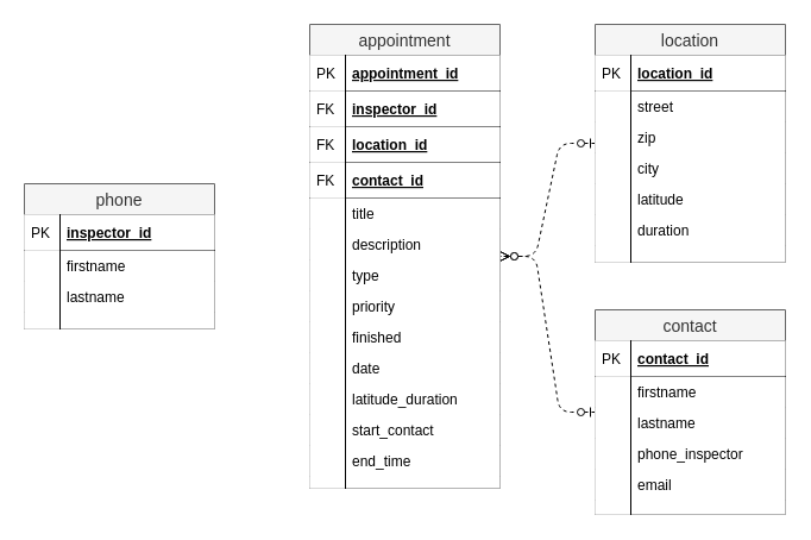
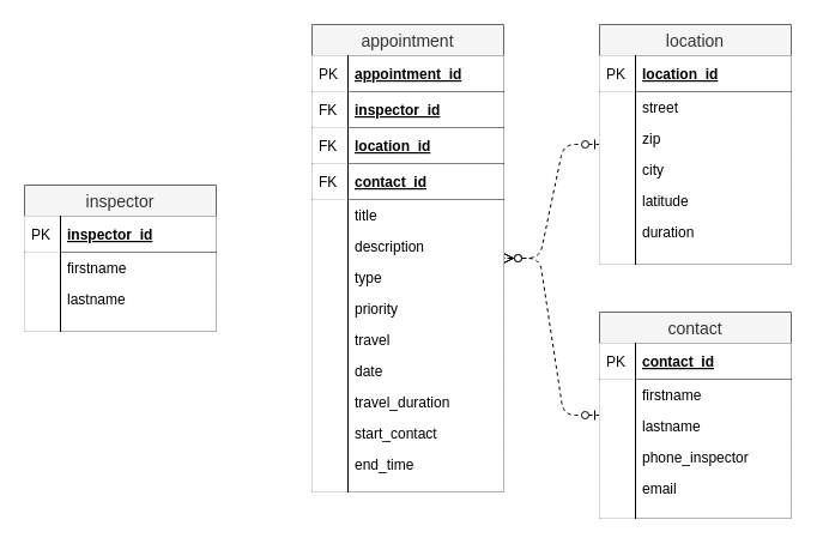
  <mxCell id="0" />
  <mxCell id="1" parent="0" />
  <mxCell id="2" value="" style="edgeStyle=entityRelationEdgeStyle;fontSize=12;html=1;endArrow=ERzeroToMany;startArrow=ERzeroToOne;dashed=1;" parent="1" source="33" target="4" edge="1"><mxGeometry width="100" height="100" relative="1" as="geometry"><mxPoint x="440" y="130" as="sourcePoint" /><mxPoint x="460" y="310" as="targetPoint" /></mxGeometry></mxCell>
  <mxCell id="3" value="" style="edgeStyle=entityRelationEdgeStyle;fontSize=12;html=1;endArrow=ERzeroToMany;startArrow=ERzeroToOne;dashed=1;" parent="1" source="48" target="4" edge="1"><mxGeometry width="100" height="100" relative="1" as="geometry"><mxPoint x="550" y="196" as="sourcePoint" /><mxPoint x="390" y="203" as="targetPoint" /></mxGeometry></mxCell>
  <mxCell id="4" value="appointment" style="swimlane;fontStyle=0;childLayout=stackLayout;horizontal=1;startSize=26;horizontalStack=0;resizeParent=1;resizeParentMax=0;resizeLast=0;collapsible=1;marginBottom=0;align=center;fontSize=14;fillColor=#f5f5f5;strokeColor=#666666;fontColor=#333333;" parent="1" vertex="1"><mxGeometry x="260" y="20" width="160" height="390" as="geometry" /></mxCell>
  <mxCell id="5" value="appointment_id" style="shape=partialRectangle;top=0;left=0;right=0;bottom=1;align=left;verticalAlign=middle;spacingLeft=34;spacingRight=4;overflow=hidden;rotatable=0;points=[[0,0.5],[1,0.5]];portConstraint=eastwest;dropTarget=0;fontStyle=5;fontSize=12;" parent="4" vertex="1"><mxGeometry y="26" width="160" height="30" as="geometry" /></mxCell>
  <mxCell id="6" value="PK" style="shape=partialRectangle;top=0;left=0;bottom=0;align=left;verticalAlign=middle;spacingLeft=4;spacingRight=4;overflow=hidden;rotatable=0;points=[];portConstraint=eastwest;part=1;fontSize=12;" parent="5" vertex="1" connectable="0"><mxGeometry width="30" height="30" as="geometry" /></mxCell>
  <mxCell id="7" value="inspector_id" style="shape=partialRectangle;top=0;left=0;right=0;bottom=1;align=left;verticalAlign=middle;spacingLeft=34;spacingRight=4;overflow=hidden;rotatable=0;points=[[0,0.5],[1,0.5]];portConstraint=eastwest;dropTarget=0;fontStyle=5;fontSize=12;" parent="4" vertex="1"><mxGeometry y="56" width="160" height="30" as="geometry" /></mxCell>
  <mxCell id="8" value="FK" style="shape=partialRectangle;top=0;left=0;bottom=0;align=left;verticalAlign=middle;spacingLeft=4;spacingRight=4;overflow=hidden;rotatable=0;points=[];portConstraint=eastwest;part=1;fontSize=12;" parent="7" vertex="1" connectable="0"><mxGeometry width="30" height="30" as="geometry" /></mxCell>
  <mxCell id="9" value="location_id" style="shape=partialRectangle;top=0;left=0;right=0;bottom=1;align=left;verticalAlign=middle;spacingLeft=34;spacingRight=4;overflow=hidden;rotatable=0;points=[[0,0.5],[1,0.5]];portConstraint=eastwest;dropTarget=0;fontStyle=5;fontSize=12;" parent="4" vertex="1"><mxGeometry y="86" width="160" height="30" as="geometry" /></mxCell>
  <mxCell id="10" value="FK" style="shape=partialRectangle;top=0;left=0;bottom=0;align=left;verticalAlign=middle;spacingLeft=4;spacingRight=4;overflow=hidden;rotatable=0;points=[];portConstraint=eastwest;part=1;fontSize=12;" parent="9" vertex="1" connectable="0"><mxGeometry width="30" height="30" as="geometry" /></mxCell>
  <mxCell id="11" value="contact_id" style="shape=partialRectangle;top=0;left=0;right=0;bottom=1;align=left;verticalAlign=middle;spacingLeft=34;spacingRight=4;overflow=hidden;rotatable=0;points=[[0,0.5],[1,0.5]];portConstraint=eastwest;dropTarget=0;fontStyle=5;fontSize=12;" parent="4" vertex="1"><mxGeometry y="116" width="160" height="30" as="geometry" /></mxCell>
  <mxCell id="12" value="FK" style="shape=partialRectangle;top=0;left=0;bottom=0;align=left;verticalAlign=middle;spacingLeft=4;spacingRight=4;overflow=hidden;rotatable=0;points=[];portConstraint=eastwest;part=1;fontSize=12;" parent="11" vertex="1" connectable="0"><mxGeometry width="30" height="30" as="geometry" /></mxCell>
  <mxCell id="13" value="title" style="shape=partialRectangle;top=0;left=0;right=0;bottom=0;align=left;verticalAlign=top;spacingLeft=34;spacingRight=4;overflow=hidden;rotatable=0;points=[[0,0.5],[1,0.5]];portConstraint=eastwest;dropTarget=0;fontSize=12;" parent="4" vertex="1"><mxGeometry y="146" width="160" height="26" as="geometry" /></mxCell>
  <mxCell id="14" value="" style="shape=partialRectangle;top=0;left=0;bottom=0;align=left;verticalAlign=top;spacingLeft=4;spacingRight=4;overflow=hidden;rotatable=0;points=[];portConstraint=eastwest;part=1;fontSize=12;" parent="13" vertex="1" connectable="0"><mxGeometry width="30" height="26" as="geometry" /></mxCell>
  <mxCell id="15" value="description" style="shape=partialRectangle;top=0;left=0;right=0;bottom=0;align=left;verticalAlign=top;spacingLeft=34;spacingRight=4;overflow=hidden;rotatable=0;points=[[0,0.5],[1,0.5]];portConstraint=eastwest;dropTarget=0;fontSize=12;" parent="4" vertex="1"><mxGeometry y="172" width="160" height="26" as="geometry" /></mxCell>
  <mxCell id="16" value="" style="shape=partialRectangle;top=0;left=0;bottom=0;align=left;verticalAlign=top;spacingLeft=4;spacingRight=4;overflow=hidden;rotatable=0;points=[];portConstraint=eastwest;part=1;fontSize=12;" parent="15" vertex="1" connectable="0"><mxGeometry width="30" height="26" as="geometry" /></mxCell>
  <mxCell id="17" value="type" style="shape=partialRectangle;top=0;left=0;right=0;bottom=0;align=left;verticalAlign=top;spacingLeft=34;spacingRight=4;overflow=hidden;rotatable=0;points=[[0,0.5],[1,0.5]];portConstraint=eastwest;dropTarget=0;fontSize=12;" parent="4" vertex="1"><mxGeometry y="198" width="160" height="26" as="geometry" /></mxCell>
  <mxCell id="18" value="" style="shape=partialRectangle;top=0;left=0;bottom=0;align=left;verticalAlign=top;spacingLeft=4;spacingRight=4;overflow=hidden;rotatable=0;points=[];portConstraint=eastwest;part=1;fontSize=12;" parent="17" vertex="1" connectable="0"><mxGeometry width="30" height="26" as="geometry" /></mxCell>
  <mxCell id="19" value="priority" style="shape=partialRectangle;top=0;left=0;right=0;bottom=0;align=left;verticalAlign=top;spacingLeft=34;spacingRight=4;overflow=hidden;rotatable=0;points=[[0,0.5],[1,0.5]];portConstraint=eastwest;dropTarget=0;fontSize=12;" vertex="1" parent="4"><mxGeometry y="224" width="160" height="26" as="geometry" /></mxCell>
  <mxCell id="20" value="" style="shape=partialRectangle;top=0;left=0;bottom=0;align=left;verticalAlign=top;spacingLeft=4;spacingRight=4;overflow=hidden;rotatable=0;points=[];portConstraint=eastwest;part=1;fontSize=12;" vertex="1" connectable="0" parent="19"><mxGeometry width="30" height="26" as="geometry" /></mxCell>
- <mxCell id="21" value="finished" style="shape=partialRectangle;top=0;left=0;right=0;bottom=0;align=left;verticalAlign=top;spacingLeft=34;spacingRight=4;overflow=hidden;rotatable=0;points=[[0,0.5],[1,0.5]];portConstraint=eastwest;dropTarget=0;fontSize=12;" parent="4" vertex="1"><mxGeometry y="250" width="160" height="26" as="geometry" /></mxCell>
+ <mxCell id="21" value="travel" style="shape=partialRectangle;top=0;left=0;right=0;bottom=0;align=left;verticalAlign=top;spacingLeft=34;spacingRight=4;overflow=hidden;rotatable=0;points=[[0,0.5],[1,0.5]];portConstraint=eastwest;dropTarget=0;fontSize=12;" parent="4" vertex="1"><mxGeometry y="250" width="160" height="26" as="geometry" /></mxCell>
  <mxCell id="22" value="" style="shape=partialRectangle;top=0;left=0;bottom=0;align=left;verticalAlign=top;spacingLeft=4;spacingRight=4;overflow=hidden;rotatable=0;points=[];portConstraint=eastwest;part=1;fontSize=12;" parent="21" vertex="1" connectable="0"><mxGeometry width="30" height="26" as="geometry" /></mxCell>
  <mxCell id="23" value="date" style="shape=partialRectangle;top=0;left=0;right=0;bottom=0;align=left;verticalAlign=top;spacingLeft=34;spacingRight=4;overflow=hidden;rotatable=0;points=[[0,0.5],[1,0.5]];portConstraint=eastwest;dropTarget=0;fontSize=12;" parent="4" vertex="1"><mxGeometry y="276" width="160" height="26" as="geometry" /></mxCell>
  <mxCell id="24" value="" style="shape=partialRectangle;top=0;left=0;bottom=0;align=left;verticalAlign=top;spacingLeft=4;spacingRight=4;overflow=hidden;rotatable=0;points=[];portConstraint=eastwest;part=1;fontSize=12;" parent="23" vertex="1" connectable="0"><mxGeometry width="30" height="26" as="geometry" /></mxCell>
- <mxCell id="25" value="latitude_duration" style="shape=partialRectangle;top=0;left=0;right=0;bottom=0;align=left;verticalAlign=top;spacingLeft=34;spacingRight=4;overflow=hidden;rotatable=0;points=[[0,0.5],[1,0.5]];portConstraint=eastwest;dropTarget=0;fontSize=12;" parent="4" vertex="1"><mxGeometry y="302" width="160" height="26" as="geometry" /></mxCell>
+ <mxCell id="25" value="travel_duration" style="shape=partialRectangle;top=0;left=0;right=0;bottom=0;align=left;verticalAlign=top;spacingLeft=34;spacingRight=4;overflow=hidden;rotatable=0;points=[[0,0.5],[1,0.5]];portConstraint=eastwest;dropTarget=0;fontSize=12;" parent="4" vertex="1"><mxGeometry y="302" width="160" height="26" as="geometry" /></mxCell>
  <mxCell id="26" value="" style="shape=partialRectangle;top=0;left=0;bottom=0;align=left;verticalAlign=top;spacingLeft=4;spacingRight=4;overflow=hidden;rotatable=0;points=[];portConstraint=eastwest;part=1;fontSize=12;" parent="25" vertex="1" connectable="0"><mxGeometry width="30" height="26" as="geometry" /></mxCell>
  <mxCell id="27" value="start_contact" style="shape=partialRectangle;top=0;left=0;right=0;bottom=0;align=left;verticalAlign=top;spacingLeft=34;spacingRight=4;overflow=hidden;rotatable=0;points=[[0,0.5],[1,0.5]];portConstraint=eastwest;dropTarget=0;fontSize=12;" parent="4" vertex="1"><mxGeometry y="328" width="160" height="26" as="geometry" /></mxCell>
  <mxCell id="28" value="" style="shape=partialRectangle;top=0;left=0;bottom=0;align=left;verticalAlign=top;spacingLeft=4;spacingRight=4;overflow=hidden;rotatable=0;points=[];portConstraint=eastwest;part=1;fontSize=12;" parent="27" vertex="1" connectable="0"><mxGeometry width="30" height="26" as="geometry" /></mxCell>
  <mxCell id="29" value="end_time" style="shape=partialRectangle;top=0;left=0;right=0;bottom=0;align=left;verticalAlign=top;spacingLeft=34;spacingRight=4;overflow=hidden;rotatable=0;points=[[0,0.5],[1,0.5]];portConstraint=eastwest;dropTarget=0;fontSize=12;" parent="4" vertex="1"><mxGeometry y="354" width="160" height="26" as="geometry" /></mxCell>
  <mxCell id="30" value="" style="shape=partialRectangle;top=0;left=0;bottom=0;align=left;verticalAlign=top;spacingLeft=4;spacingRight=4;overflow=hidden;rotatable=0;points=[];portConstraint=eastwest;part=1;fontSize=12;" parent="29" vertex="1" connectable="0"><mxGeometry width="30" height="26" as="geometry" /></mxCell>
  <mxCell id="31" value="" style="shape=partialRectangle;top=0;left=0;right=0;bottom=0;align=left;verticalAlign=top;spacingLeft=34;spacingRight=4;overflow=hidden;rotatable=0;points=[[0,0.5],[1,0.5]];portConstraint=eastwest;dropTarget=0;fontSize=12;" parent="4" vertex="1"><mxGeometry y="380" width="160" height="10" as="geometry" /></mxCell>
  <mxCell id="32" value="" style="shape=partialRectangle;top=0;left=0;bottom=0;align=left;verticalAlign=top;spacingLeft=4;spacingRight=4;overflow=hidden;rotatable=0;points=[];portConstraint=eastwest;part=1;fontSize=12;" parent="31" vertex="1" connectable="0"><mxGeometry width="30" height="10" as="geometry" /></mxCell>
  <mxCell id="33" value="location" style="swimlane;fontStyle=0;childLayout=stackLayout;horizontal=1;startSize=26;horizontalStack=0;resizeParent=1;resizeParentMax=0;resizeLast=0;collapsible=1;marginBottom=0;align=center;fontSize=14;fillColor=#f5f5f5;strokeColor=#666666;fontColor=#333333;" parent="1" vertex="1"><mxGeometry x="500" y="20" width="160" height="200" as="geometry" /></mxCell>
  <mxCell id="34" value="location_id" style="shape=partialRectangle;top=0;left=0;right=0;bottom=1;align=left;verticalAlign=middle;spacingLeft=34;spacingRight=4;overflow=hidden;rotatable=0;points=[[0,0.5],[1,0.5]];portConstraint=eastwest;dropTarget=0;fontStyle=5;fontSize=12;" parent="33" vertex="1"><mxGeometry y="26" width="160" height="30" as="geometry" /></mxCell>
  <mxCell id="35" value="PK" style="shape=partialRectangle;top=0;left=0;bottom=0;align=left;verticalAlign=middle;spacingLeft=4;spacingRight=4;overflow=hidden;rotatable=0;points=[];portConstraint=eastwest;part=1;fontSize=12;" parent="34" vertex="1" connectable="0"><mxGeometry width="30" height="30" as="geometry" /></mxCell>
  <mxCell id="36" value="street" style="shape=partialRectangle;top=0;left=0;right=0;bottom=0;align=left;verticalAlign=top;spacingLeft=34;spacingRight=4;overflow=hidden;rotatable=0;points=[[0,0.5],[1,0.5]];portConstraint=eastwest;dropTarget=0;fontSize=12;" parent="33" vertex="1"><mxGeometry y="56" width="160" height="26" as="geometry" /></mxCell>
  <mxCell id="37" value="" style="shape=partialRectangle;top=0;left=0;bottom=0;align=left;verticalAlign=top;spacingLeft=4;spacingRight=4;overflow=hidden;rotatable=0;points=[];portConstraint=eastwest;part=1;fontSize=12;" parent="36" vertex="1" connectable="0"><mxGeometry width="30" height="26" as="geometry" /></mxCell>
  <mxCell id="38" value="zip" style="shape=partialRectangle;top=0;left=0;right=0;bottom=0;align=left;verticalAlign=top;spacingLeft=34;spacingRight=4;overflow=hidden;rotatable=0;points=[[0,0.5],[1,0.5]];portConstraint=eastwest;dropTarget=0;fontSize=12;" parent="33" vertex="1"><mxGeometry y="82" width="160" height="26" as="geometry" /></mxCell>
  <mxCell id="39" value="" style="shape=partialRectangle;top=0;left=0;bottom=0;align=left;verticalAlign=top;spacingLeft=4;spacingRight=4;overflow=hidden;rotatable=0;points=[];portConstraint=eastwest;part=1;fontSize=12;" parent="38" vertex="1" connectable="0"><mxGeometry width="30" height="26" as="geometry" /></mxCell>
  <mxCell id="40" value="city" style="shape=partialRectangle;top=0;left=0;right=0;bottom=0;align=left;verticalAlign=top;spacingLeft=34;spacingRight=4;overflow=hidden;rotatable=0;points=[[0,0.5],[1,0.5]];portConstraint=eastwest;dropTarget=0;fontSize=12;" parent="33" vertex="1"><mxGeometry y="108" width="160" height="26" as="geometry" /></mxCell>
  <mxCell id="41" value="" style="shape=partialRectangle;top=0;left=0;bottom=0;align=left;verticalAlign=top;spacingLeft=4;spacingRight=4;overflow=hidden;rotatable=0;points=[];portConstraint=eastwest;part=1;fontSize=12;" parent="40" vertex="1" connectable="0"><mxGeometry width="30" height="26" as="geometry" /></mxCell>
  <mxCell id="42" value="latitude" style="shape=partialRectangle;top=0;left=0;right=0;bottom=0;align=left;verticalAlign=top;spacingLeft=34;spacingRight=4;overflow=hidden;rotatable=0;points=[[0,0.5],[1,0.5]];portConstraint=eastwest;dropTarget=0;fontSize=12;" parent="33" vertex="1"><mxGeometry y="134" width="160" height="26" as="geometry" /></mxCell>
  <mxCell id="43" value="" style="shape=partialRectangle;top=0;left=0;bottom=0;align=left;verticalAlign=top;spacingLeft=4;spacingRight=4;overflow=hidden;rotatable=0;points=[];portConstraint=eastwest;part=1;fontSize=12;" parent="42" vertex="1" connectable="0"><mxGeometry width="30" height="26" as="geometry" /></mxCell>
  <mxCell id="44" value="duration" style="shape=partialRectangle;top=0;left=0;right=0;bottom=0;align=left;verticalAlign=top;spacingLeft=34;spacingRight=4;overflow=hidden;rotatable=0;points=[[0,0.5],[1,0.5]];portConstraint=eastwest;dropTarget=0;fontSize=12;" parent="33" vertex="1"><mxGeometry y="160" width="160" height="26" as="geometry" /></mxCell>
  <mxCell id="45" value="" style="shape=partialRectangle;top=0;left=0;bottom=0;align=left;verticalAlign=top;spacingLeft=4;spacingRight=4;overflow=hidden;rotatable=0;points=[];portConstraint=eastwest;part=1;fontSize=12;" parent="44" vertex="1" connectable="0"><mxGeometry width="30" height="26" as="geometry" /></mxCell>
  <mxCell id="46" value="" style="shape=partialRectangle;top=0;left=0;right=0;bottom=0;align=left;verticalAlign=top;spacingLeft=34;spacingRight=4;overflow=hidden;rotatable=0;points=[[0,0.5],[1,0.5]];portConstraint=eastwest;dropTarget=0;fontSize=12;" parent="33" vertex="1"><mxGeometry y="186" width="160" height="14" as="geometry" /></mxCell>
  <mxCell id="47" value="" style="shape=partialRectangle;top=0;left=0;bottom=0;align=left;verticalAlign=top;spacingLeft=4;spacingRight=4;overflow=hidden;rotatable=0;points=[];portConstraint=eastwest;part=1;fontSize=12;" parent="46" vertex="1" connectable="0"><mxGeometry width="30" height="14" as="geometry" /></mxCell>
  <mxCell id="48" value="contact" style="swimlane;fontStyle=0;childLayout=stackLayout;horizontal=1;startSize=26;horizontalStack=0;resizeParent=1;resizeParentMax=0;resizeLast=0;collapsible=1;marginBottom=0;align=center;fontSize=14;fillColor=#f5f5f5;strokeColor=#666666;fontColor=#333333;" parent="1" vertex="1"><mxGeometry x="500" y="260" width="160" height="172" as="geometry" /></mxCell>
  <mxCell id="49" value="contact_id" style="shape=partialRectangle;top=0;left=0;right=0;bottom=1;align=left;verticalAlign=middle;spacingLeft=34;spacingRight=4;overflow=hidden;rotatable=0;points=[[0,0.5],[1,0.5]];portConstraint=eastwest;dropTarget=0;fontStyle=5;fontSize=12;" parent="48" vertex="1"><mxGeometry y="26" width="160" height="30" as="geometry" /></mxCell>
  <mxCell id="50" value="PK" style="shape=partialRectangle;top=0;left=0;bottom=0;align=left;verticalAlign=middle;spacingLeft=4;spacingRight=4;overflow=hidden;rotatable=0;points=[];portConstraint=eastwest;part=1;fontSize=12;" parent="49" vertex="1" connectable="0"><mxGeometry width="30" height="30" as="geometry" /></mxCell>
  <mxCell id="51" value="firstname" style="shape=partialRectangle;top=0;left=0;right=0;bottom=0;align=left;verticalAlign=top;spacingLeft=34;spacingRight=4;overflow=hidden;rotatable=0;points=[[0,0.5],[1,0.5]];portConstraint=eastwest;dropTarget=0;fontSize=12;" parent="48" vertex="1"><mxGeometry y="56" width="160" height="26" as="geometry" /></mxCell>
  <mxCell id="52" value="" style="shape=partialRectangle;top=0;left=0;bottom=0;align=left;verticalAlign=top;spacingLeft=4;spacingRight=4;overflow=hidden;rotatable=0;points=[];portConstraint=eastwest;part=1;fontSize=12;" parent="51" vertex="1" connectable="0"><mxGeometry width="30" height="26" as="geometry" /></mxCell>
  <mxCell id="53" value="lastname" style="shape=partialRectangle;top=0;left=0;right=0;bottom=0;align=left;verticalAlign=top;spacingLeft=34;spacingRight=4;overflow=hidden;rotatable=0;points=[[0,0.5],[1,0.5]];portConstraint=eastwest;dropTarget=0;fontSize=12;" parent="48" vertex="1"><mxGeometry y="82" width="160" height="26" as="geometry" /></mxCell>
  <mxCell id="54" value="" style="shape=partialRectangle;top=0;left=0;bottom=0;align=left;verticalAlign=top;spacingLeft=4;spacingRight=4;overflow=hidden;rotatable=0;points=[];portConstraint=eastwest;part=1;fontSize=12;" parent="53" vertex="1" connectable="0"><mxGeometry width="30" height="26" as="geometry" /></mxCell>
  <mxCell id="55" value="phone_inspector" style="shape=partialRectangle;top=0;left=0;right=0;bottom=0;align=left;verticalAlign=top;spacingLeft=34;spacingRight=4;overflow=hidden;rotatable=0;points=[[0,0.5],[1,0.5]];portConstraint=eastwest;dropTarget=0;fontSize=12;" parent="48" vertex="1"><mxGeometry y="108" width="160" height="26" as="geometry" /></mxCell>
  <mxCell id="56" value="" style="shape=partialRectangle;top=0;left=0;bottom=0;align=left;verticalAlign=top;spacingLeft=4;spacingRight=4;overflow=hidden;rotatable=0;points=[];portConstraint=eastwest;part=1;fontSize=12;" parent="55" vertex="1" connectable="0"><mxGeometry width="30" height="26" as="geometry" /></mxCell>
  <mxCell id="57" value="email" style="shape=partialRectangle;top=0;left=0;right=0;bottom=0;align=left;verticalAlign=top;spacingLeft=34;spacingRight=4;overflow=hidden;rotatable=0;points=[[0,0.5],[1,0.5]];portConstraint=eastwest;dropTarget=0;fontSize=12;" parent="48" vertex="1"><mxGeometry y="134" width="160" height="26" as="geometry" /></mxCell>
  <mxCell id="58" value="" style="shape=partialRectangle;top=0;left=0;bottom=0;align=left;verticalAlign=top;spacingLeft=4;spacingRight=4;overflow=hidden;rotatable=0;points=[];portConstraint=eastwest;part=1;fontSize=12;" parent="57" vertex="1" connectable="0"><mxGeometry width="30" height="26" as="geometry" /></mxCell>
  <mxCell id="59" value="" style="shape=partialRectangle;top=0;left=0;right=0;bottom=0;align=left;verticalAlign=top;spacingLeft=34;spacingRight=4;overflow=hidden;rotatable=0;points=[[0,0.5],[1,0.5]];portConstraint=eastwest;dropTarget=0;fontSize=12;" parent="48" vertex="1"><mxGeometry y="160" width="160" height="12" as="geometry" /></mxCell>
  <mxCell id="60" value="" style="shape=partialRectangle;top=0;left=0;bottom=0;align=left;verticalAlign=top;spacingLeft=4;spacingRight=4;overflow=hidden;rotatable=0;points=[];portConstraint=eastwest;part=1;fontSize=12;" parent="59" vertex="1" connectable="0"><mxGeometry width="30" height="12" as="geometry" /></mxCell>
- <mxCell id="61" value="phone" style="swimlane;fontStyle=0;childLayout=stackLayout;horizontal=1;startSize=26;horizontalStack=0;resizeParent=1;resizeParentMax=0;resizeLast=0;collapsible=1;marginBottom=0;align=center;fontSize=14;fillColor=#f5f5f5;strokeColor=#666666;fontColor=#333333;" parent="1" vertex="1"><mxGeometry x="20" y="154" width="160" height="122" as="geometry" /></mxCell>
+ <mxCell id="61" value="inspector" style="swimlane;fontStyle=0;childLayout=stackLayout;horizontal=1;startSize=26;horizontalStack=0;resizeParent=1;resizeParentMax=0;resizeLast=0;collapsible=1;marginBottom=0;align=center;fontSize=14;fillColor=#f5f5f5;strokeColor=#666666;fontColor=#333333;" parent="1" vertex="1"><mxGeometry x="20" y="154" width="160" height="122" as="geometry" /></mxCell>
  <mxCell id="62" value="inspector_id" style="shape=partialRectangle;top=0;left=0;right=0;bottom=1;align=left;verticalAlign=middle;spacingLeft=34;spacingRight=4;overflow=hidden;rotatable=0;points=[[0,0.5],[1,0.5]];portConstraint=eastwest;dropTarget=0;fontStyle=5;fontSize=12;" parent="61" vertex="1"><mxGeometry y="26" width="160" height="30" as="geometry" /></mxCell>
  <mxCell id="63" value="PK" style="shape=partialRectangle;top=0;left=0;bottom=0;align=left;verticalAlign=middle;spacingLeft=4;spacingRight=4;overflow=hidden;rotatable=0;points=[];portConstraint=eastwest;part=1;fontSize=12;" parent="62" vertex="1" connectable="0"><mxGeometry width="30" height="30" as="geometry" /></mxCell>
  <mxCell id="64" value="firstname" style="shape=partialRectangle;top=0;left=0;right=0;bottom=0;align=left;verticalAlign=top;spacingLeft=34;spacingRight=4;overflow=hidden;rotatable=0;points=[[0,0.5],[1,0.5]];portConstraint=eastwest;dropTarget=0;fontSize=12;" parent="61" vertex="1"><mxGeometry y="56" width="160" height="26" as="geometry" /></mxCell>
  <mxCell id="65" value="" style="shape=partialRectangle;top=0;left=0;bottom=0;align=left;verticalAlign=top;spacingLeft=4;spacingRight=4;overflow=hidden;rotatable=0;points=[];portConstraint=eastwest;part=1;fontSize=12;" parent="64" vertex="1" connectable="0"><mxGeometry width="30" height="26" as="geometry" /></mxCell>
  <mxCell id="66" value="lastname" style="shape=partialRectangle;top=0;left=0;right=0;bottom=0;align=left;verticalAlign=top;spacingLeft=34;spacingRight=4;overflow=hidden;rotatable=0;points=[[0,0.5],[1,0.5]];portConstraint=eastwest;dropTarget=0;fontSize=12;" parent="61" vertex="1"><mxGeometry y="82" width="160" height="26" as="geometry" /></mxCell>
  <mxCell id="67" value="" style="shape=partialRectangle;top=0;left=0;bottom=0;align=left;verticalAlign=top;spacingLeft=4;spacingRight=4;overflow=hidden;rotatable=0;points=[];portConstraint=eastwest;part=1;fontSize=12;" parent="66" vertex="1" connectable="0"><mxGeometry width="30" height="26" as="geometry" /></mxCell>
  <mxCell id="68" value="" style="shape=partialRectangle;top=0;left=0;right=0;bottom=0;align=left;verticalAlign=top;spacingLeft=34;spacingRight=4;overflow=hidden;rotatable=0;points=[[0,0.5],[1,0.5]];portConstraint=eastwest;dropTarget=0;fontSize=12;" parent="61" vertex="1"><mxGeometry y="108" width="160" height="14" as="geometry" /></mxCell>
  <mxCell id="69" value="" style="shape=partialRectangle;top=0;left=0;bottom=0;align=left;verticalAlign=top;spacingLeft=4;spacingRight=4;overflow=hidden;rotatable=0;points=[];portConstraint=eastwest;part=1;fontSize=12;" parent="68" vertex="1" connectable="0"><mxGeometry width="30" height="14" as="geometry" /></mxCell>
